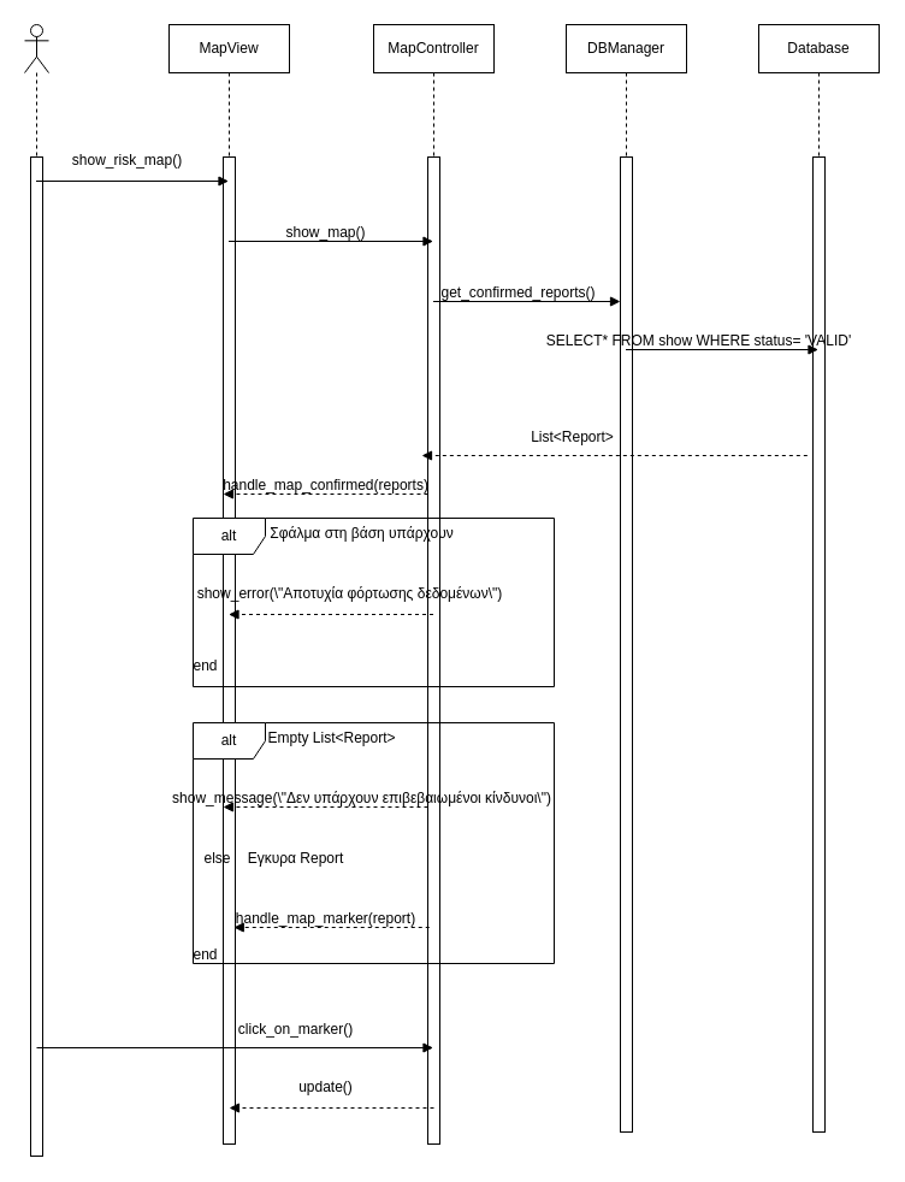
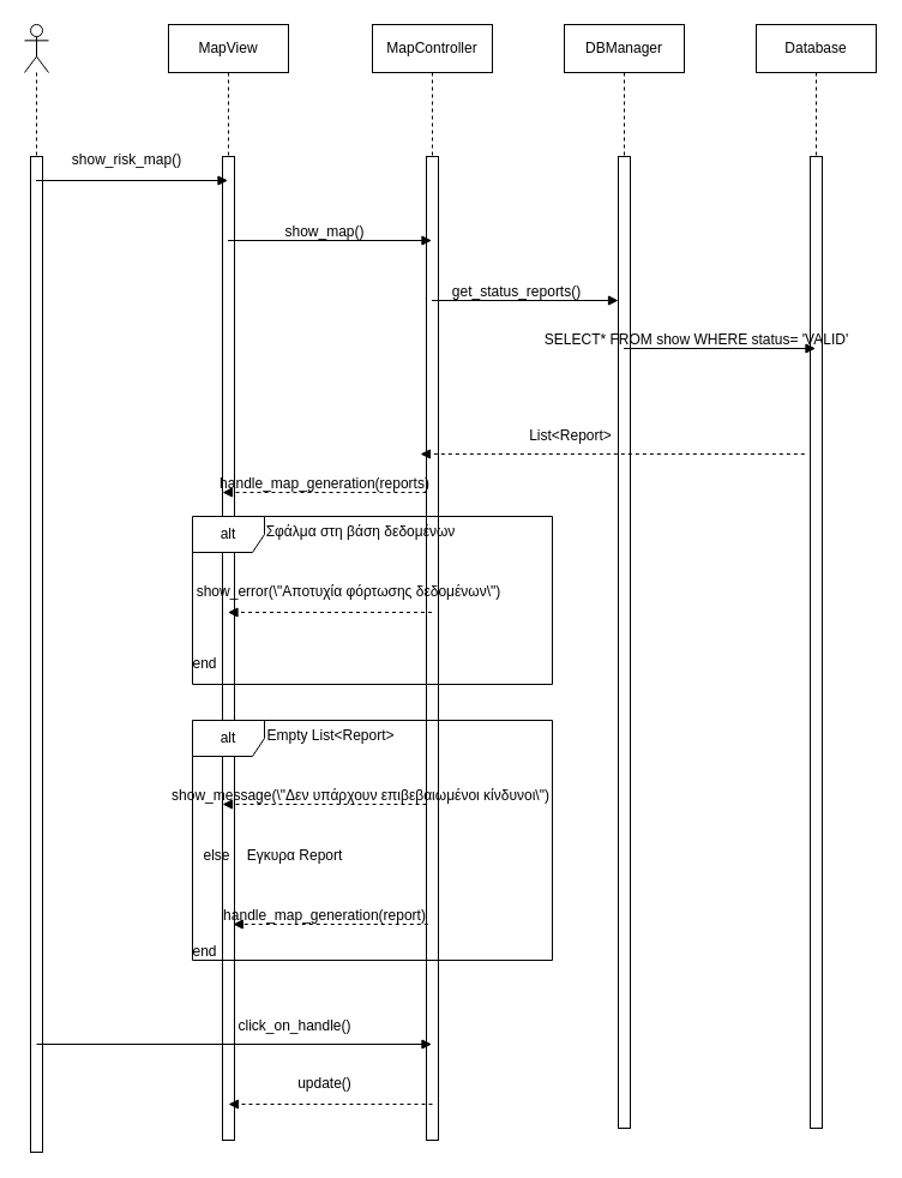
  <mxCell id="0" />
  <mxCell id="1" parent="0" />
  <mxCell id="2" value="MapView" style="shape=umlLifeline;perimeter=lifelinePerimeter;whiteSpace=wrap;html=1;container=1;dropTarget=0;collapsible=0;recursiveResize=0;outlineConnect=0;portConstraint=eastwest;newEdgeStyle={&quot;curved&quot;:0,&quot;rounded&quot;:0};" vertex="1" parent="1"><mxGeometry x="140" y="20" width="100" height="930" as="geometry" /></mxCell>
  <mxCell id="3" value="" style="html=1;points=[[0,0,0,0,5],[0,1,0,0,-5],[1,0,0,0,5],[1,1,0,0,-5]];perimeter=orthogonalPerimeter;outlineConnect=0;targetShapes=umlLifeline;portConstraint=eastwest;newEdgeStyle={&quot;curved&quot;:0,&quot;rounded&quot;:0};" vertex="1" parent="2"><mxGeometry x="45" y="110" width="10" height="820" as="geometry" /></mxCell>
  <mxCell id="4" value="MapController" style="shape=umlLifeline;perimeter=lifelinePerimeter;whiteSpace=wrap;html=1;container=1;dropTarget=0;collapsible=0;recursiveResize=0;outlineConnect=0;portConstraint=eastwest;newEdgeStyle={&quot;curved&quot;:0,&quot;rounded&quot;:0};" vertex="1" parent="1"><mxGeometry x="310" y="20" width="100" height="930" as="geometry" /></mxCell>
  <mxCell id="5" value="" style="html=1;points=[[0,0,0,0,5],[0,1,0,0,-5],[1,0,0,0,5],[1,1,0,0,-5]];perimeter=orthogonalPerimeter;outlineConnect=0;targetShapes=umlLifeline;portConstraint=eastwest;newEdgeStyle={&quot;curved&quot;:0,&quot;rounded&quot;:0};" vertex="1" parent="4"><mxGeometry x="45" y="110" width="10" height="820" as="geometry" /></mxCell>
  <mxCell id="6" value="Database" style="shape=umlLifeline;perimeter=lifelinePerimeter;whiteSpace=wrap;html=1;container=1;dropTarget=0;collapsible=0;recursiveResize=0;outlineConnect=0;portConstraint=eastwest;newEdgeStyle={&quot;curved&quot;:0,&quot;rounded&quot;:0};" vertex="1" parent="1"><mxGeometry x="630" y="20" width="100" height="920" as="geometry" /></mxCell>
  <mxCell id="7" value="" style="html=1;points=[[0,0,0,0,5],[0,1,0,0,-5],[1,0,0,0,5],[1,1,0,0,-5]];perimeter=orthogonalPerimeter;outlineConnect=0;targetShapes=umlLifeline;portConstraint=eastwest;newEdgeStyle={&quot;curved&quot;:0,&quot;rounded&quot;:0};" vertex="1" parent="6"><mxGeometry x="45" y="110" width="10" height="810" as="geometry" /></mxCell>
  <mxCell id="8" value="DBManager" style="shape=umlLifeline;perimeter=lifelinePerimeter;whiteSpace=wrap;html=1;container=1;dropTarget=0;collapsible=0;recursiveResize=0;outlineConnect=0;portConstraint=eastwest;newEdgeStyle={&quot;curved&quot;:0,&quot;rounded&quot;:0};" vertex="1" parent="1"><mxGeometry x="470" y="20" width="100" height="920" as="geometry" /></mxCell>
  <mxCell id="9" value="" style="html=1;points=[[0,0,0,0,5],[0,1,0,0,-5],[1,0,0,0,5],[1,1,0,0,-5]];perimeter=orthogonalPerimeter;outlineConnect=0;targetShapes=umlLifeline;portConstraint=eastwest;newEdgeStyle={&quot;curved&quot;:0,&quot;rounded&quot;:0};" vertex="1" parent="8"><mxGeometry x="45" y="110" width="10" height="810" as="geometry" /></mxCell>
  <mxCell id="10" value="" style="shape=umlLifeline;perimeter=lifelinePerimeter;whiteSpace=wrap;html=1;container=1;dropTarget=0;collapsible=0;recursiveResize=0;outlineConnect=0;portConstraint=eastwest;newEdgeStyle={&quot;curved&quot;:0,&quot;rounded&quot;:0};participant=umlActor;" vertex="1" parent="1"><mxGeometry x="20" y="20" width="20" height="940" as="geometry" /></mxCell>
  <mxCell id="11" value="" style="html=1;points=[[0,0,0,0,5],[0,1,0,0,-5],[1,0,0,0,5],[1,1,0,0,-5]];perimeter=orthogonalPerimeter;outlineConnect=0;targetShapes=umlLifeline;portConstraint=eastwest;newEdgeStyle={&quot;curved&quot;:0,&quot;rounded&quot;:0};" vertex="1" parent="10"><mxGeometry x="5" y="110" width="10" height="830" as="geometry" /></mxCell>
  <mxCell id="12" value="" style="html=1;verticalAlign=bottom;labelBackgroundColor=none;endArrow=block;endFill=1;rounded=0;" edge="1" parent="1"><mxGeometry width="160" relative="1" as="geometry"><mxPoint x="29.5" y="150" as="sourcePoint" /><mxPoint x="189.5" y="150" as="targetPoint" /></mxGeometry></mxCell>
  <mxCell id="13" value="show_risk_map()" style="text;html=1;align=center;verticalAlign=middle;resizable=0;points=[];autosize=1;strokeColor=none;fillColor=none;" vertex="1" parent="1"><mxGeometry x="50" y="118" width="110" height="30" as="geometry" /></mxCell>
  <mxCell id="14" value="" style="html=1;verticalAlign=bottom;labelBackgroundColor=none;endArrow=block;endFill=1;rounded=0;" edge="1" parent="1"><mxGeometry width="160" relative="1" as="geometry"><mxPoint x="189.5" y="200" as="sourcePoint" /><mxPoint x="359.5" y="200" as="targetPoint" /></mxGeometry></mxCell>
  <mxCell id="15" value="show_map()" style="text;html=1;align=center;verticalAlign=middle;resizable=0;points=[];autosize=1;strokeColor=none;fillColor=none;" vertex="1" parent="1"><mxGeometry x="220" y="178" width="100" height="30" as="geometry" /></mxCell>
  <mxCell id="16" value="" style="html=1;verticalAlign=bottom;labelBackgroundColor=none;endArrow=block;endFill=1;rounded=0;" edge="1" parent="1"><mxGeometry width="160" relative="1" as="geometry"><mxPoint x="359.5" y="250" as="sourcePoint" /><mxPoint x="515" y="250" as="targetPoint" /></mxGeometry></mxCell>
- <mxCell id="17" value="get_confirmed_reports()" style="text;html=1;align=center;verticalAlign=middle;resizable=0;points=[];autosize=1;strokeColor=none;fillColor=none;" vertex="1" parent="1"><mxGeometry x="355" y="228" width="150" height="30" as="geometry" /></mxCell>
+ <mxCell id="17" value="get_status_reports()" style="text;html=1;align=center;verticalAlign=middle;resizable=0;points=[];autosize=1;strokeColor=none;fillColor=none;" vertex="1" parent="1"><mxGeometry x="355" y="228" width="150" height="30" as="geometry" /></mxCell>
  <mxCell id="18" value="" style="html=1;verticalAlign=bottom;labelBackgroundColor=none;endArrow=block;endFill=1;rounded=0;" edge="1" parent="1"><mxGeometry width="160" relative="1" as="geometry"><mxPoint x="519.5" y="290" as="sourcePoint" /><mxPoint x="679.5" y="290" as="targetPoint" /></mxGeometry></mxCell>
  <mxCell id="19" value="SELECT* FROM show WHERE status= 'VALID'" style="text;html=1;align=center;verticalAlign=middle;resizable=0;points=[];autosize=1;strokeColor=none;fillColor=none;" vertex="1" parent="1"><mxGeometry x="435" y="268" width="290" height="30" as="geometry" /></mxCell>
  <mxCell id="20" value="" style="html=1;verticalAlign=bottom;labelBackgroundColor=none;endArrow=block;endFill=1;dashed=1;rounded=0;" edge="1" parent="1"><mxGeometry width="160" relative="1" as="geometry"><mxPoint x="670.33" y="378" as="sourcePoint" /><mxPoint x="349.997" y="378" as="targetPoint" /></mxGeometry></mxCell>
  <mxCell id="21" value="List&amp;lt;Report&amp;gt;" style="text;html=1;align=center;verticalAlign=middle;resizable=0;points=[];autosize=1;strokeColor=none;fillColor=none;" vertex="1" parent="1"><mxGeometry x="430" y="348" width="90" height="30" as="geometry" /></mxCell>
  <mxCell id="22" value="" style="html=1;verticalAlign=bottom;labelBackgroundColor=none;endArrow=block;endFill=1;dashed=1;rounded=0;" edge="1" parent="1"><mxGeometry width="160" relative="1" as="geometry"><mxPoint x="355" y="410" as="sourcePoint" /><mxPoint x="185" y="410" as="targetPoint" /></mxGeometry></mxCell>
- <mxCell id="23" value="handle_map_confirmed(reports)" style="text;html=1;align=center;verticalAlign=middle;resizable=0;points=[];autosize=1;strokeColor=none;fillColor=none;" vertex="1" parent="1"><mxGeometry x="170" y="388" width="200" height="30" as="geometry" /></mxCell>
+ <mxCell id="23" value="handle_map_generation(reports)" style="text;html=1;align=center;verticalAlign=middle;resizable=0;points=[];autosize=1;strokeColor=none;fillColor=none;" vertex="1" parent="1"><mxGeometry x="170" y="388" width="200" height="30" as="geometry" /></mxCell>
  <mxCell id="24" value="alt" style="shape=umlFrame;whiteSpace=wrap;html=1;pointerEvents=0;" vertex="1" parent="1"><mxGeometry x="160" y="430" width="300" height="140" as="geometry" /></mxCell>
- <mxCell id="25" value="Σφάλμα στη βάση υπάρχουν" style="text;html=1;align=center;verticalAlign=middle;resizable=0;points=[];autosize=1;strokeColor=none;fillColor=none;" vertex="1" parent="1"><mxGeometry x="210" y="428" width="180" height="30" as="geometry" /></mxCell>
+ <mxCell id="25" value="Σφάλμα στη βάση δεδομένων" style="text;html=1;align=center;verticalAlign=middle;resizable=0;points=[];autosize=1;strokeColor=none;fillColor=none;" vertex="1" parent="1"><mxGeometry x="210" y="428" width="180" height="30" as="geometry" /></mxCell>
  <mxCell id="26" value="" style="html=1;verticalAlign=bottom;labelBackgroundColor=none;endArrow=block;endFill=1;dashed=1;rounded=0;" edge="1" parent="1"><mxGeometry width="160" relative="1" as="geometry"><mxPoint x="359.5" y="510" as="sourcePoint" /><mxPoint x="189.5" y="510" as="targetPoint" /></mxGeometry></mxCell>
  <mxCell id="27" value="show_error(\&quot;Αποτυχία φόρτωσης δεδομένων\&quot;)" style="text;html=1;align=center;verticalAlign=middle;resizable=0;points=[];autosize=1;strokeColor=none;fillColor=none;" vertex="1" parent="1"><mxGeometry x="150" y="478" width="280" height="30" as="geometry" /></mxCell>
  <mxCell id="28" value="end" style="text;html=1;align=center;verticalAlign=middle;resizable=0;points=[];autosize=1;strokeColor=none;fillColor=none;" vertex="1" parent="1"><mxGeometry x="150" y="538" width="40" height="30" as="geometry" /></mxCell>
  <mxCell id="29" value="alt" style="shape=umlFrame;whiteSpace=wrap;html=1;pointerEvents=0;" vertex="1" parent="1"><mxGeometry x="160" y="600" width="300" height="200" as="geometry" /></mxCell>
  <mxCell id="30" value="Empty List&amp;lt;Report&amp;gt;" style="text;html=1;align=center;verticalAlign=middle;resizable=0;points=[];autosize=1;strokeColor=none;fillColor=none;" vertex="1" parent="1"><mxGeometry x="210" y="598" width="130" height="30" as="geometry" /></mxCell>
  <mxCell id="31" value="" style="html=1;verticalAlign=bottom;labelBackgroundColor=none;endArrow=block;endFill=1;dashed=1;rounded=0;" edge="1" parent="1"><mxGeometry width="160" relative="1" as="geometry"><mxPoint x="355" y="670" as="sourcePoint" /><mxPoint x="185" y="670" as="targetPoint" /></mxGeometry></mxCell>
  <mxCell id="32" value="show_message(\&quot;Δεν υπάρχουν επιβεβαιωμένοι κίνδυνοι\&quot;)" style="text;html=1;align=center;verticalAlign=middle;resizable=0;points=[];autosize=1;strokeColor=none;fillColor=none;" vertex="1" parent="1"><mxGeometry x="130" y="648" width="340" height="30" as="geometry" /></mxCell>
  <mxCell id="33" value="else" style="text;html=1;align=center;verticalAlign=middle;resizable=0;points=[];autosize=1;strokeColor=none;fillColor=none;" vertex="1" parent="1"><mxGeometry x="155" y="698" width="50" height="30" as="geometry" /></mxCell>
  <mxCell id="34" value="Εγκυρα Report" style="text;html=1;align=center;verticalAlign=middle;resizable=0;points=[];autosize=1;strokeColor=none;fillColor=none;" vertex="1" parent="1"><mxGeometry x="190" y="698" width="110" height="30" as="geometry" /></mxCell>
  <mxCell id="35" value="" style="html=1;verticalAlign=bottom;labelBackgroundColor=none;endArrow=block;endFill=1;dashed=1;rounded=0;entryX=1.175;entryY=-0.167;entryDx=0;entryDy=0;entryPerimeter=0;" edge="1" parent="1"><mxGeometry width="160" relative="1" as="geometry"><mxPoint x="356.25" y="770" as="sourcePoint" /><mxPoint x="193.75" y="770" as="targetPoint" /></mxGeometry></mxCell>
- <mxCell id="36" value="handle_map_marker(report)" style="text;html=1;align=center;verticalAlign=middle;resizable=0;points=[];autosize=1;strokeColor=none;fillColor=none;" vertex="1" parent="1"><mxGeometry x="175" y="748" width="190" height="30" as="geometry" /></mxCell>
+ <mxCell id="36" value="handle_map_generation(report)" style="text;html=1;align=center;verticalAlign=middle;resizable=0;points=[];autosize=1;strokeColor=none;fillColor=none;" vertex="1" parent="1"><mxGeometry x="175" y="748" width="190" height="30" as="geometry" /></mxCell>
  <mxCell id="37" value="end" style="text;html=1;align=center;verticalAlign=middle;resizable=0;points=[];autosize=1;strokeColor=none;fillColor=none;" vertex="1" parent="1"><mxGeometry x="150" y="778" width="40" height="30" as="geometry" /></mxCell>
  <mxCell id="38" value="" style="html=1;verticalAlign=bottom;labelBackgroundColor=none;endArrow=block;endFill=1;rounded=0;" edge="1" parent="1" target="4"><mxGeometry width="160" relative="1" as="geometry"><mxPoint x="30" y="870" as="sourcePoint" /><mxPoint x="190" y="870" as="targetPoint" /></mxGeometry></mxCell>
- <mxCell id="39" value="click_on_marker()" style="text;html=1;align=center;verticalAlign=middle;resizable=0;points=[];autosize=1;strokeColor=none;fillColor=none;" vertex="1" parent="1"><mxGeometry x="185" y="840" width="120" height="30" as="geometry" /></mxCell>
+ <mxCell id="39" value="click_on_handle()" style="text;html=1;align=center;verticalAlign=middle;resizable=0;points=[];autosize=1;strokeColor=none;fillColor=none;" vertex="1" parent="1"><mxGeometry x="185" y="840" width="120" height="30" as="geometry" /></mxCell>
  <mxCell id="40" value="" style="html=1;verticalAlign=bottom;labelBackgroundColor=none;endArrow=block;endFill=1;dashed=1;rounded=0;" edge="1" parent="1"><mxGeometry width="160" relative="1" as="geometry"><mxPoint x="360" y="920" as="sourcePoint" /><mxPoint x="190" y="920" as="targetPoint" /></mxGeometry></mxCell>
  <mxCell id="41" value="update()" style="text;html=1;align=center;verticalAlign=middle;resizable=0;points=[];autosize=1;strokeColor=none;fillColor=none;" vertex="1" parent="1"><mxGeometry x="225" y="888" width="90" height="30" as="geometry" /></mxCell>
